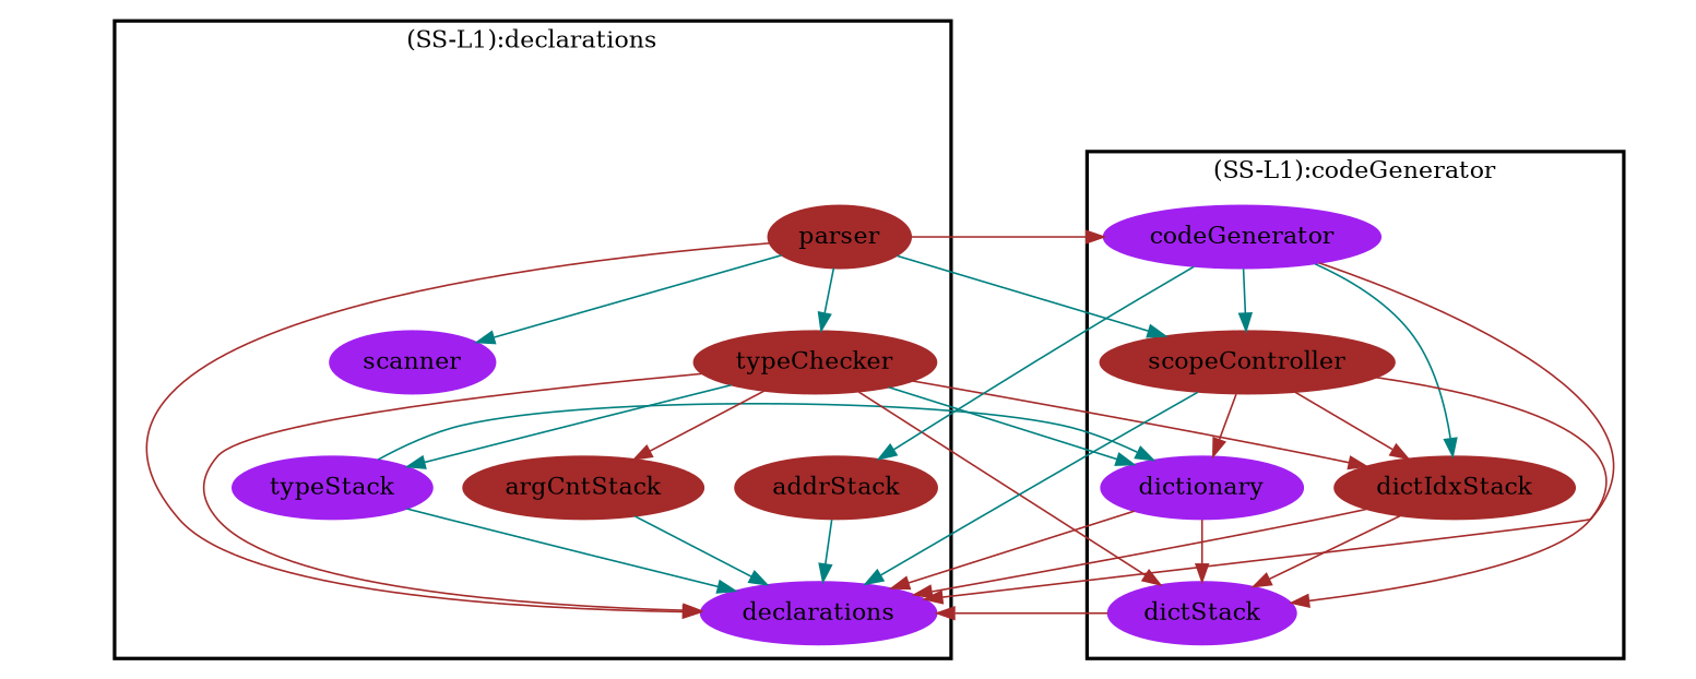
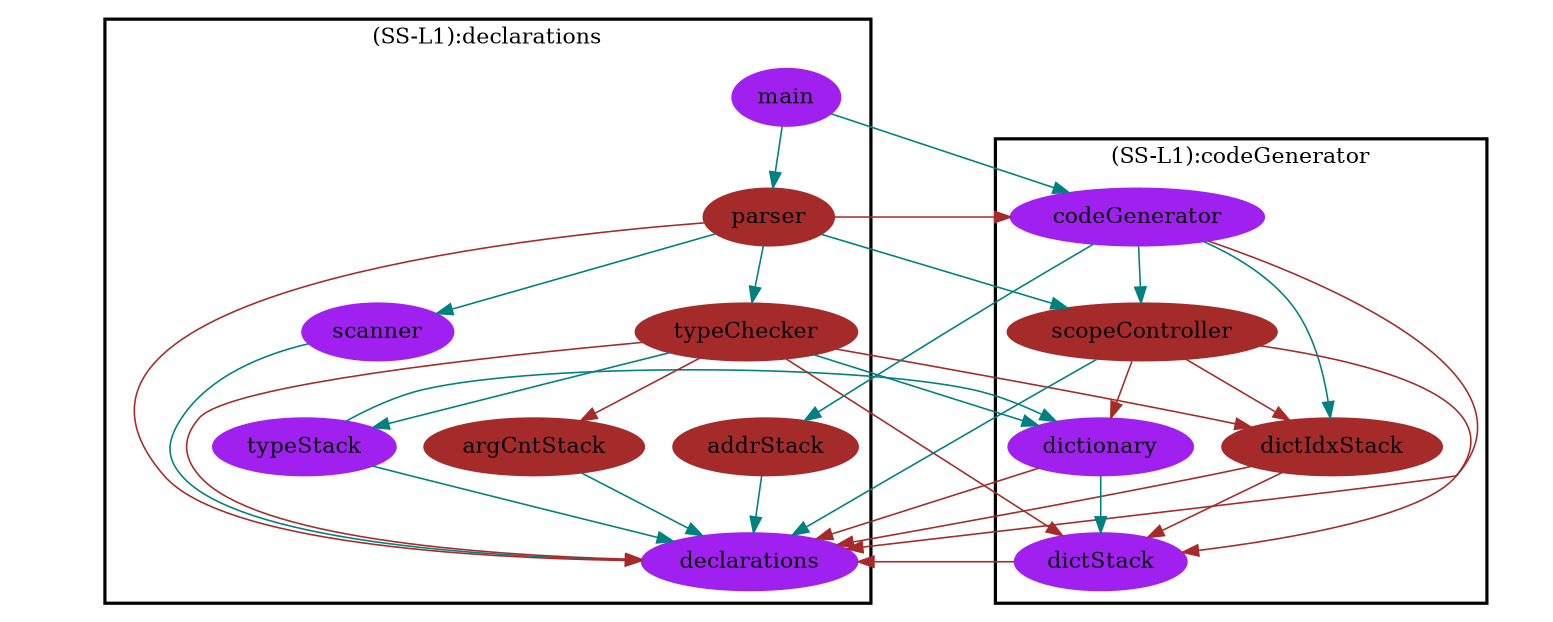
  digraph {
    node [color=purple fontcolor=black shape=ellipse style=filled]
    edge [color=teal font=6]
+   n1 [label=main]
    n2 [label=scanner]
    n3 [color=brown label=parser]
    n4 [label=typeStack]
    n5 [color=brown label=typeChecker]
    n6 [color=brown label=argCntStack]
    n7 [color=brown label=addrStack]
    n8 [label=declarations]
    n9 [color=brown label=dictIdxStack]
    n10 [label=codeGenerator]
    n11 [label=dictionary]
    n12 [color=brown label=scopeController]
    n13 [label=dictStack]
    subgraph cluster_1 {
      color=black
      label="(SS-L1):declarations"
      style=bold
+     n1
      n2
      n3
      n4
      n5
      n6
      n7
      n8
    }
    subgraph cluster_2 {
      color=black
      label="(SS-L1):codeGenerator"
      style=bold
      n9
      n10
      n11
      n12
      n13
    }
+   n1 -> n3
+   n1 -> n10
+   n2 -> n8
    n3 -> n2
    n3 -> n5
    n3 -> n8 [color=brown]
    n3 -> n10 [color=brown]
    n3 -> n12
    n4 -> n8
    n4 -> n11
    n5 -> n4
    n5 -> n6 [color=brown]
    n5 -> n8 [color=brown]
    n5 -> n9 [color=brown]
    n5 -> n11
    n5 -> n13 [color=brown]
    n6 -> n8
    n7 -> n8
    n9 -> n8 [color=brown]
    n9 -> n13 [color=brown]
    n10 -> n7
    n10 -> n8 [color=brown]
    n10 -> n9
    n10 -> n12
    n11 -> n8 [color=brown]
-   n11 -> n13 [color=brown]
+   n11 -> n13
    n12 -> n8
    n12 -> n9 [color=brown]
    n12 -> n11 [color=brown]
    n12 -> n13 [color=brown]
    n13 -> n8 [color=brown]
  }
